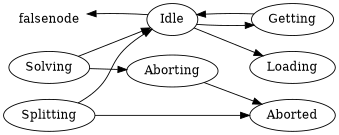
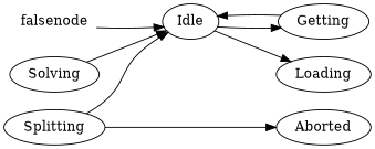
  digraph {
    rankdir=LR
    falsenode [shape=none]
    Idle
    Getting
    Loading
    Solving
-   Aborting
    Aborted
    Splitting
-   Idle -> falsenode
+   falsenode -> Idle
    Idle -> Getting
    Idle -> Loading
    Getting -> Idle
    Solving -> Idle
-   Solving -> Aborting
-   Aborting -> Aborted
    Splitting -> Idle
    Splitting -> Aborted
  }
